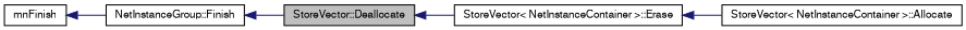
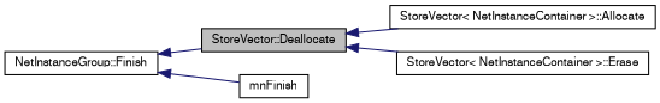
  digraph {
    rankdir=LR
    node [color=black fillcolor=white fontname=FreeSans fontsize=10 shape=record style=filled]
    edge [color=midnightblue dir=back fontname=FreeSans fontsize=10 labelfontname=FreeSans labelfontsize=10 style=solid]
    n1 [fillcolor=grey75 fontcolor=black height=0.2 label="StoreVector::Deallocate" width=0.4]
    n2 [height=0.2 label="StoreVector\< NetInstanceContainer \>::Allocate" width=0.4]
    n3 [height=0.2 label="StoreVector\< NetInstanceContainer \>::Erase" width=0.4]
    n4 [height=0.2 label="NetInstanceGroup::Finish" width=0.4]
    n5 [height=0.2 label=mnFinish width=0.4]
-   n3 -> n2
+   n1 -> n2
    n1 -> n3
    n4 -> n1
-   n5 -> n4
+   n4 -> n5
  }
